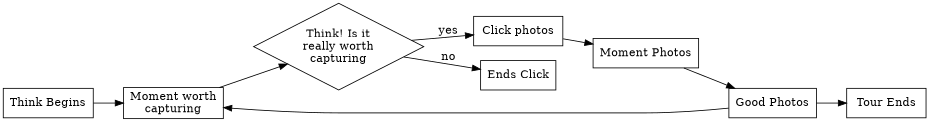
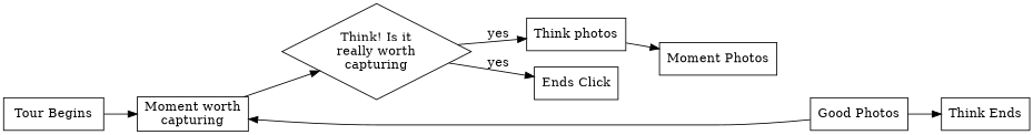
  digraph {
    rankdir=LR
    node [shape=rectangle]
-   n1 [label="Think Begins"]
+   n1 [label="Tour Begins"]
    n2 [label="Moment worth\ncapturing"]
    n3 [label="Think! Is it\nreally worth\ncapturing" shape=diamond]
-   n4 [label="Tour Ends"]
-   n5 [label="Click photos"]
+   n4 [label="Think Ends"]
+   n5 [label="Think photos"]
    n6 [label="Ends Click"]
    n7 [label="Moment Photos"]
    n8 [label="Good Photos"]
    n1 -> n2
    n2 -> n3
    n3 -> n5 [label=yes]
-   n3 -> n6 [label=no]
+   n3 -> n6 [label=yes]
    n5 -> n7
-   n7 -> n8
    n8 -> n2
    n8 -> n4
  }
